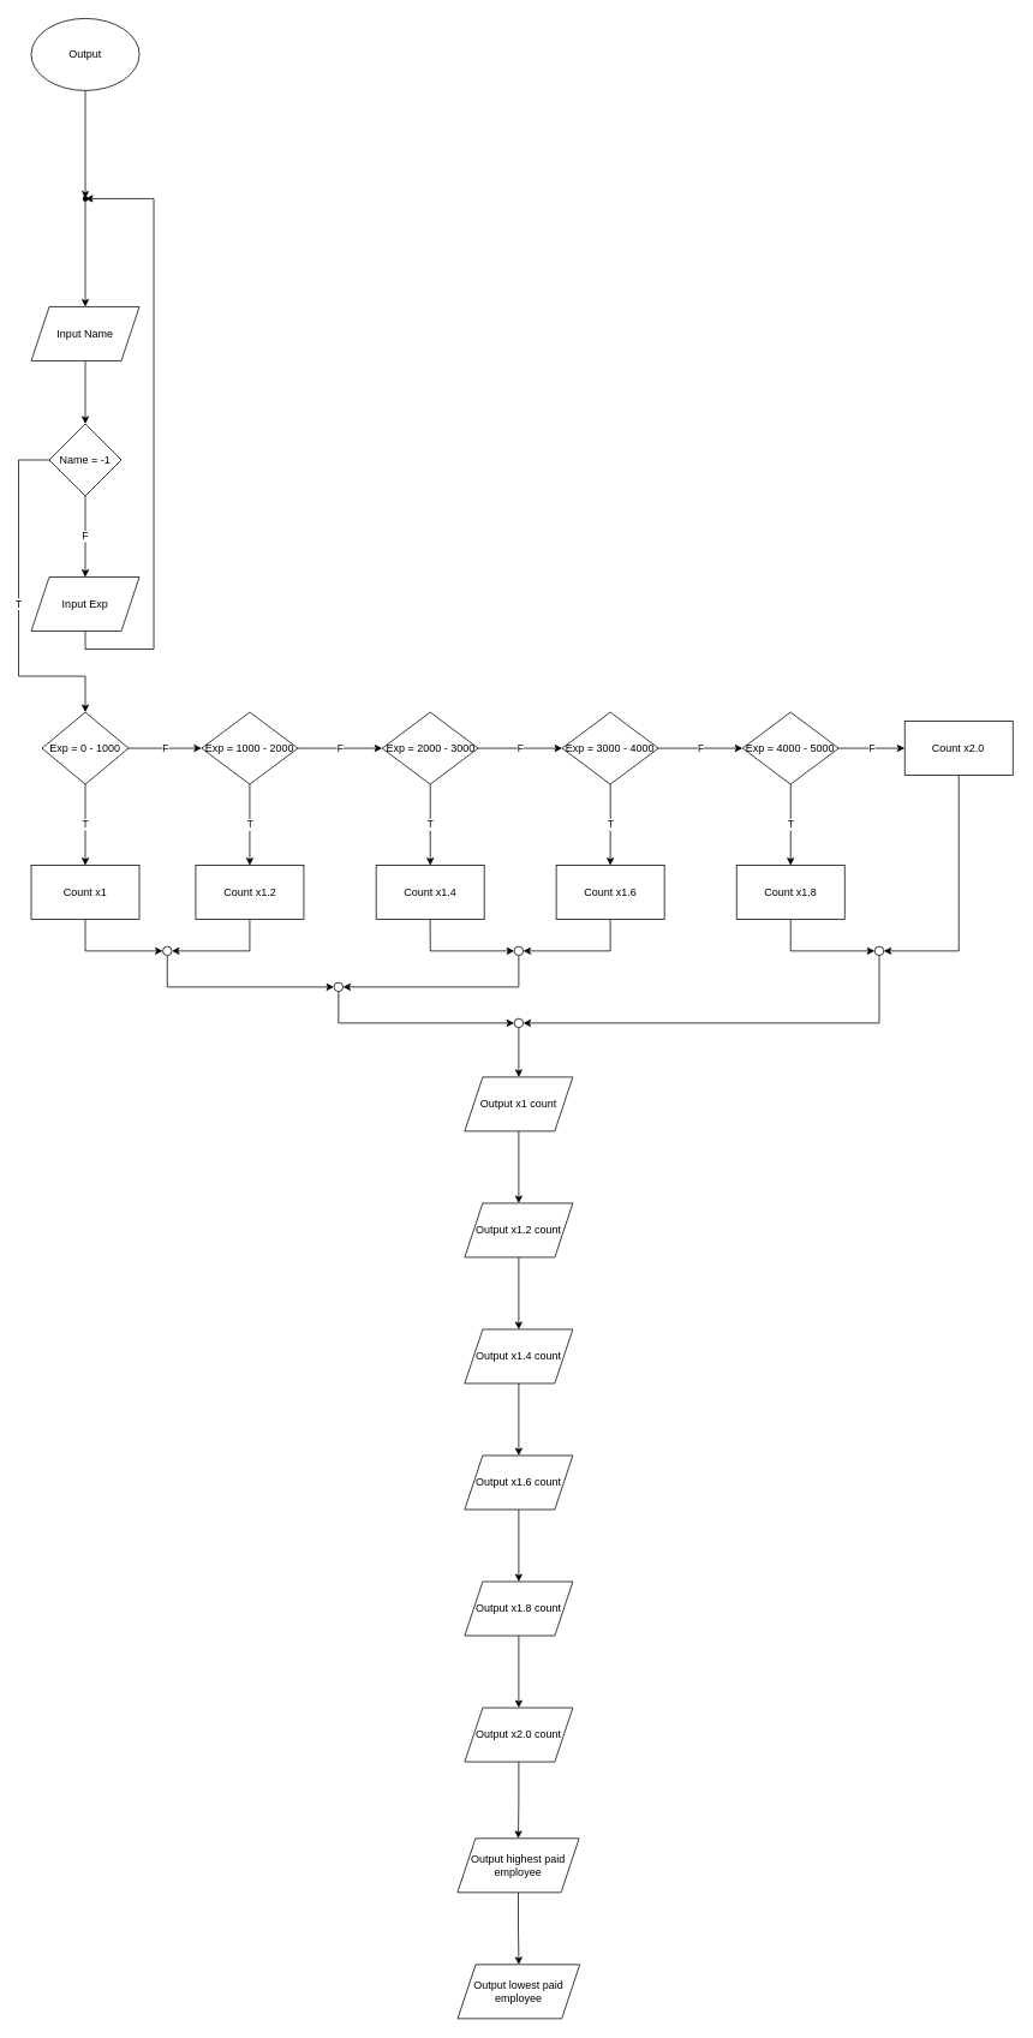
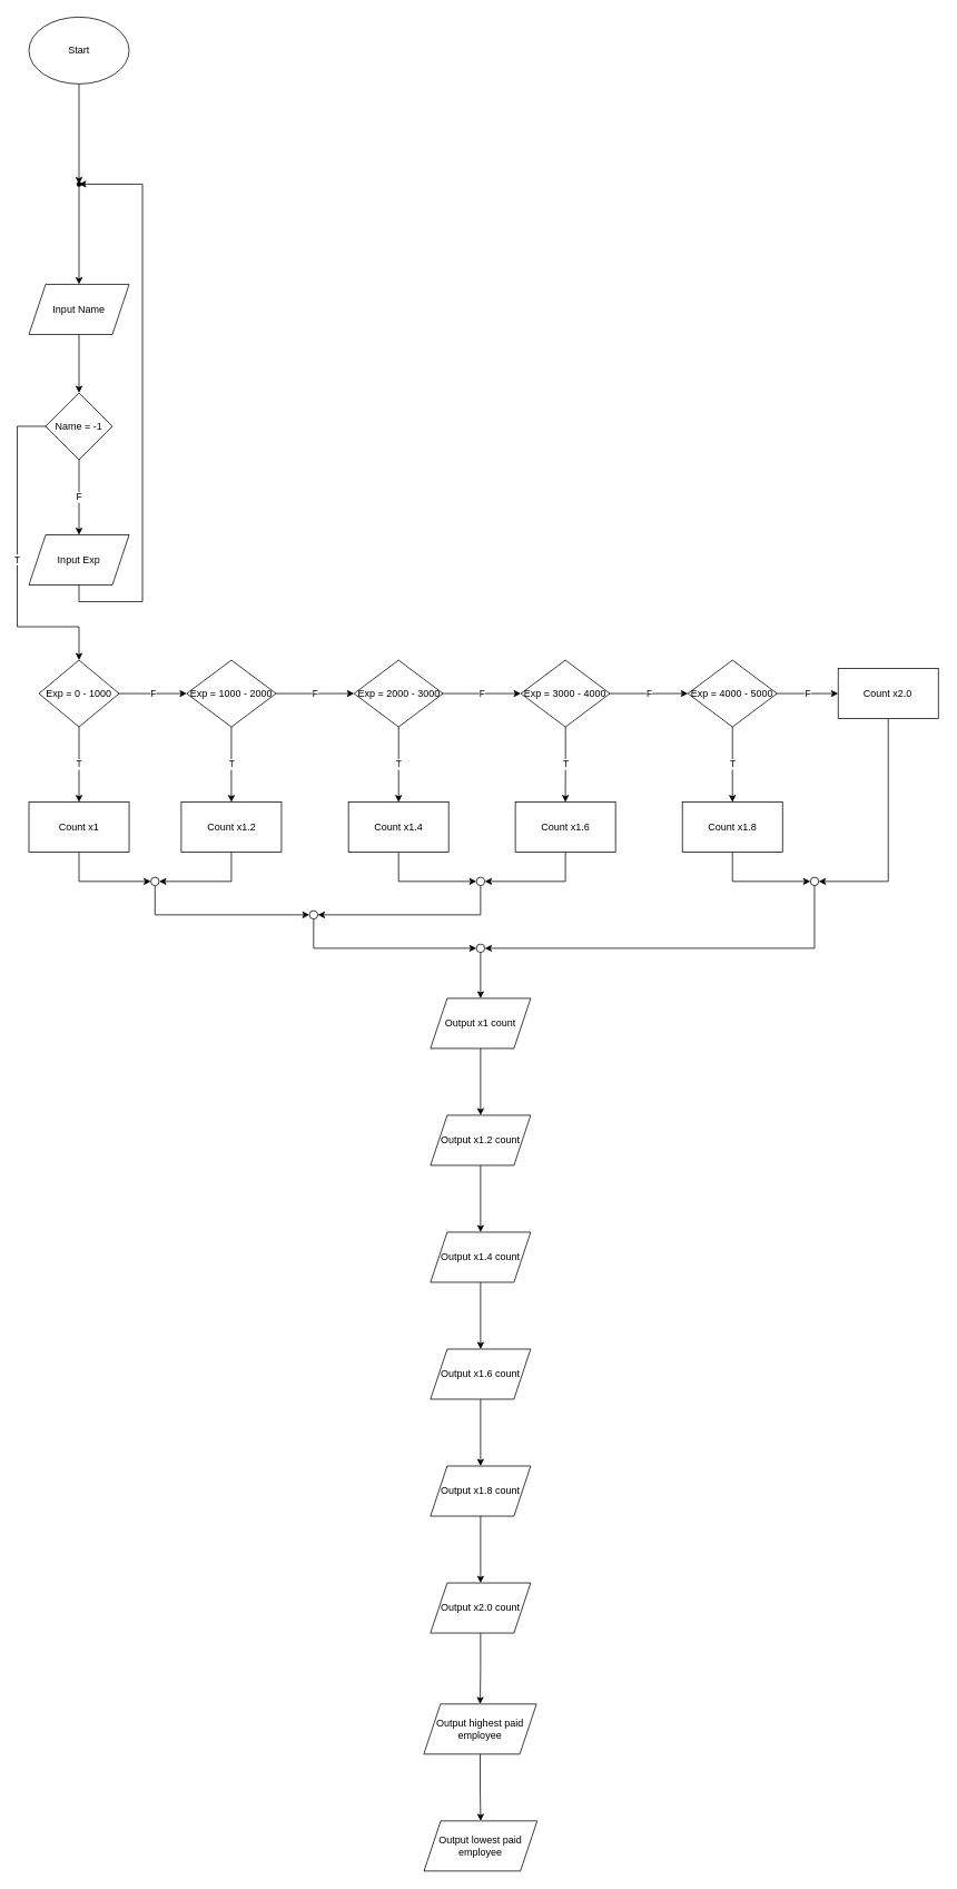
  <mxCell id="0" />
  <mxCell id="1" parent="0" />
  <mxCell id="2" value="" style="edgeStyle=orthogonalEdgeStyle;rounded=0;orthogonalLoop=1;jettySize=auto;html=1;" edge="1" parent="1" source="3" target="10"><mxGeometry relative="1" as="geometry" /></mxCell>
- <mxCell id="3" value="Output" style="ellipse;whiteSpace=wrap;html=1;" vertex="1" parent="1"><mxGeometry x="34" y="20" width="120" height="80" as="geometry" /></mxCell>
+ <mxCell id="3" value="Start" style="ellipse;whiteSpace=wrap;html=1;" vertex="1" parent="1"><mxGeometry x="34" y="20" width="120" height="80" as="geometry" /></mxCell>
  <mxCell id="4" value="" style="edgeStyle=orthogonalEdgeStyle;rounded=0;orthogonalLoop=1;jettySize=auto;html=1;" edge="1" parent="1" source="5" target="8"><mxGeometry relative="1" as="geometry" /></mxCell>
  <mxCell id="5" value="Input Name" style="shape=parallelogram;perimeter=parallelogramPerimeter;whiteSpace=wrap;html=1;fixedSize=1;" vertex="1" parent="1"><mxGeometry x="34" y="340" width="120" height="60" as="geometry" /></mxCell>
  <mxCell id="6" value="F" style="edgeStyle=orthogonalEdgeStyle;rounded=0;orthogonalLoop=1;jettySize=auto;html=1;" edge="1" parent="1" source="8" target="11"><mxGeometry relative="1" as="geometry" /></mxCell>
  <mxCell id="7" value="T" style="edgeStyle=orthogonalEdgeStyle;rounded=0;orthogonalLoop=1;jettySize=auto;html=1;exitX=0;exitY=0.5;exitDx=0;exitDy=0;entryX=0.5;entryY=0;entryDx=0;entryDy=0;" edge="1" parent="1" source="8" target="15"><mxGeometry relative="1" as="geometry"><Array as="points"><mxPoint x="20" y="510" /><mxPoint x="20" y="750" /><mxPoint x="94" y="750" /></Array></mxGeometry></mxCell>
  <mxCell id="8" value="Name = -1" style="rhombus;whiteSpace=wrap;html=1;" vertex="1" parent="1"><mxGeometry x="54" y="470" width="80" height="80" as="geometry" /></mxCell>
  <mxCell id="9" value="" style="edgeStyle=orthogonalEdgeStyle;rounded=0;orthogonalLoop=1;jettySize=auto;html=1;" edge="1" parent="1" source="10" target="5"><mxGeometry relative="1" as="geometry" /></mxCell>
  <mxCell id="10" value="" style="shape=waypoint;sketch=0;size=6;pointerEvents=1;points=[];fillColor=default;resizable=0;rotatable=0;perimeter=centerPerimeter;snapToPoint=1;" vertex="1" parent="1"><mxGeometry x="84" y="210" width="20" height="20" as="geometry" /></mxCell>
  <mxCell id="11" value="Input Exp" style="shape=parallelogram;perimeter=parallelogramPerimeter;whiteSpace=wrap;html=1;fixedSize=1;" vertex="1" parent="1"><mxGeometry x="34" y="640" width="120" height="60" as="geometry" /></mxCell>
  <mxCell id="12" style="edgeStyle=orthogonalEdgeStyle;rounded=0;orthogonalLoop=1;jettySize=auto;html=1;exitX=0.5;exitY=1;exitDx=0;exitDy=0;entryX=0.98;entryY=0.22;entryDx=0;entryDy=0;entryPerimeter=0;" edge="1" parent="1" source="11" target="10"><mxGeometry relative="1" as="geometry"><Array as="points"><mxPoint x="94" y="720" /><mxPoint x="170" y="720" /><mxPoint x="170" y="220" /></Array></mxGeometry></mxCell>
  <mxCell id="13" value="F" style="edgeStyle=orthogonalEdgeStyle;rounded=0;orthogonalLoop=1;jettySize=auto;html=1;" edge="1" parent="1" source="15" target="18"><mxGeometry relative="1" as="geometry" /></mxCell>
  <mxCell id="14" value="T" style="edgeStyle=orthogonalEdgeStyle;rounded=0;orthogonalLoop=1;jettySize=auto;html=1;" edge="1" parent="1" source="15" target="29"><mxGeometry relative="1" as="geometry" /></mxCell>
  <mxCell id="15" value="Exp = 0 - 1000" style="rhombus;whiteSpace=wrap;html=1;" vertex="1" parent="1"><mxGeometry x="46" y="790" width="96" height="80" as="geometry" /></mxCell>
  <mxCell id="16" value="F" style="edgeStyle=orthogonalEdgeStyle;rounded=0;orthogonalLoop=1;jettySize=auto;html=1;" edge="1" parent="1" source="18" target="21"><mxGeometry relative="1" as="geometry" /></mxCell>
  <mxCell id="17" value="T" style="edgeStyle=orthogonalEdgeStyle;rounded=0;orthogonalLoop=1;jettySize=auto;html=1;" edge="1" parent="1" source="18" target="31"><mxGeometry relative="1" as="geometry" /></mxCell>
  <mxCell id="18" value="Exp = 1000 - 2000" style="rhombus;whiteSpace=wrap;html=1;" vertex="1" parent="1"><mxGeometry x="223" y="790" width="107" height="80" as="geometry" /></mxCell>
  <mxCell id="19" value="F" style="edgeStyle=orthogonalEdgeStyle;rounded=0;orthogonalLoop=1;jettySize=auto;html=1;" edge="1" parent="1" source="21" target="24"><mxGeometry relative="1" as="geometry" /></mxCell>
  <mxCell id="20" value="T" style="edgeStyle=orthogonalEdgeStyle;rounded=0;orthogonalLoop=1;jettySize=auto;html=1;" edge="1" parent="1" source="21" target="33"><mxGeometry relative="1" as="geometry" /></mxCell>
  <mxCell id="21" value="Exp = 2000 - 3000" style="rhombus;whiteSpace=wrap;html=1;" vertex="1" parent="1"><mxGeometry x="423.5" y="790" width="106.5" height="80" as="geometry" /></mxCell>
  <mxCell id="22" value="F" style="edgeStyle=orthogonalEdgeStyle;rounded=0;orthogonalLoop=1;jettySize=auto;html=1;" edge="1" parent="1" source="24" target="27"><mxGeometry relative="1" as="geometry" /></mxCell>
  <mxCell id="23" value="T" style="edgeStyle=orthogonalEdgeStyle;rounded=0;orthogonalLoop=1;jettySize=auto;html=1;" edge="1" parent="1" source="24" target="35"><mxGeometry relative="1" as="geometry" /></mxCell>
  <mxCell id="24" value="Exp = 3000 - 4000" style="rhombus;whiteSpace=wrap;html=1;" vertex="1" parent="1"><mxGeometry x="623.25" y="790" width="106.75" height="80" as="geometry" /></mxCell>
  <mxCell id="25" value="T" style="edgeStyle=orthogonalEdgeStyle;rounded=0;orthogonalLoop=1;jettySize=auto;html=1;" edge="1" parent="1" source="27" target="37"><mxGeometry relative="1" as="geometry" /></mxCell>
  <mxCell id="26" value="F" style="edgeStyle=orthogonalEdgeStyle;rounded=0;orthogonalLoop=1;jettySize=auto;html=1;" edge="1" parent="1" source="27" target="39"><mxGeometry relative="1" as="geometry" /></mxCell>
  <mxCell id="27" value="Exp = 4000 - 5000" style="rhombus;whiteSpace=wrap;html=1;" vertex="1" parent="1"><mxGeometry x="823.38" y="790" width="106.63" height="80" as="geometry" /></mxCell>
  <mxCell id="28" style="edgeStyle=orthogonalEdgeStyle;rounded=0;orthogonalLoop=1;jettySize=auto;html=1;exitX=0.5;exitY=1;exitDx=0;exitDy=0;entryX=0;entryY=0.5;entryDx=0;entryDy=0;" edge="1" parent="1" source="29" target="41"><mxGeometry relative="1" as="geometry" /></mxCell>
  <mxCell id="29" value="Count x1" style="whiteSpace=wrap;html=1;" vertex="1" parent="1"><mxGeometry x="34" y="960" width="120" height="60" as="geometry" /></mxCell>
  <mxCell id="30" style="edgeStyle=orthogonalEdgeStyle;rounded=0;orthogonalLoop=1;jettySize=auto;html=1;exitX=0.5;exitY=1;exitDx=0;exitDy=0;entryX=1;entryY=0.5;entryDx=0;entryDy=0;" edge="1" parent="1" source="31" target="41"><mxGeometry relative="1" as="geometry" /></mxCell>
  <mxCell id="31" value="Count x1.2" style="whiteSpace=wrap;html=1;" vertex="1" parent="1"><mxGeometry x="216.5" y="960" width="120" height="60" as="geometry" /></mxCell>
  <mxCell id="32" style="edgeStyle=orthogonalEdgeStyle;rounded=0;orthogonalLoop=1;jettySize=auto;html=1;exitX=0.5;exitY=1;exitDx=0;exitDy=0;entryX=0;entryY=0.5;entryDx=0;entryDy=0;" edge="1" parent="1" source="33" target="43"><mxGeometry relative="1" as="geometry" /></mxCell>
  <mxCell id="33" value="Count x1.4" style="whiteSpace=wrap;html=1;" vertex="1" parent="1"><mxGeometry x="416.75" y="960" width="120" height="60" as="geometry" /></mxCell>
  <mxCell id="34" style="edgeStyle=orthogonalEdgeStyle;rounded=0;orthogonalLoop=1;jettySize=auto;html=1;exitX=0.5;exitY=1;exitDx=0;exitDy=0;entryX=1;entryY=0.5;entryDx=0;entryDy=0;" edge="1" parent="1" source="35" target="43"><mxGeometry relative="1" as="geometry" /></mxCell>
  <mxCell id="35" value="Count x1.6" style="whiteSpace=wrap;html=1;" vertex="1" parent="1"><mxGeometry x="616.625" y="960" width="120" height="60" as="geometry" /></mxCell>
  <mxCell id="36" style="edgeStyle=orthogonalEdgeStyle;rounded=0;orthogonalLoop=1;jettySize=auto;html=1;exitX=0.5;exitY=1;exitDx=0;exitDy=0;entryX=0;entryY=0.5;entryDx=0;entryDy=0;" edge="1" parent="1" source="37" target="45"><mxGeometry relative="1" as="geometry" /></mxCell>
  <mxCell id="37" value="Count x1.8" style="whiteSpace=wrap;html=1;" vertex="1" parent="1"><mxGeometry x="816.695" y="960" width="120" height="60" as="geometry" /></mxCell>
  <mxCell id="38" style="edgeStyle=orthogonalEdgeStyle;rounded=0;orthogonalLoop=1;jettySize=auto;html=1;exitX=0.5;exitY=1;exitDx=0;exitDy=0;entryX=1;entryY=0.5;entryDx=0;entryDy=0;" edge="1" parent="1" source="39" target="45"><mxGeometry relative="1" as="geometry" /></mxCell>
  <mxCell id="39" value="Count x2.0" style="whiteSpace=wrap;html=1;" vertex="1" parent="1"><mxGeometry x="1003.325" y="800" width="120" height="60" as="geometry" /></mxCell>
  <mxCell id="40" style="edgeStyle=orthogonalEdgeStyle;rounded=0;orthogonalLoop=1;jettySize=auto;html=1;exitX=0.5;exitY=1;exitDx=0;exitDy=0;entryX=0;entryY=0.5;entryDx=0;entryDy=0;" edge="1" parent="1" source="41" target="47"><mxGeometry relative="1" as="geometry" /></mxCell>
  <mxCell id="41" value="" style="ellipse;whiteSpace=wrap;html=1;aspect=fixed;" vertex="1" parent="1"><mxGeometry x="180" y="1050" width="10" height="10" as="geometry" /></mxCell>
  <mxCell id="42" style="edgeStyle=orthogonalEdgeStyle;rounded=0;orthogonalLoop=1;jettySize=auto;html=1;exitX=0.5;exitY=1;exitDx=0;exitDy=0;entryX=1;entryY=0.5;entryDx=0;entryDy=0;" edge="1" parent="1" source="43" target="47"><mxGeometry relative="1" as="geometry" /></mxCell>
  <mxCell id="43" value="" style="ellipse;whiteSpace=wrap;html=1;aspect=fixed;" vertex="1" parent="1"><mxGeometry x="570" y="1050" width="10" height="10" as="geometry" /></mxCell>
  <mxCell id="44" style="edgeStyle=orthogonalEdgeStyle;rounded=0;orthogonalLoop=1;jettySize=auto;html=1;exitX=0.5;exitY=1;exitDx=0;exitDy=0;entryX=1;entryY=0.5;entryDx=0;entryDy=0;" edge="1" parent="1" source="45" target="49"><mxGeometry relative="1" as="geometry" /></mxCell>
  <mxCell id="45" value="" style="ellipse;whiteSpace=wrap;html=1;aspect=fixed;" vertex="1" parent="1"><mxGeometry x="970" y="1050" width="10" height="10" as="geometry" /></mxCell>
  <mxCell id="46" style="edgeStyle=orthogonalEdgeStyle;rounded=0;orthogonalLoop=1;jettySize=auto;html=1;exitX=0.5;exitY=1;exitDx=0;exitDy=0;entryX=0;entryY=0.5;entryDx=0;entryDy=0;" edge="1" parent="1" source="47" target="49"><mxGeometry relative="1" as="geometry" /></mxCell>
  <mxCell id="47" value="" style="ellipse;whiteSpace=wrap;html=1;aspect=fixed;" vertex="1" parent="1"><mxGeometry x="370" y="1090" width="10" height="10" as="geometry" /></mxCell>
  <mxCell id="48" value="" style="edgeStyle=orthogonalEdgeStyle;rounded=0;orthogonalLoop=1;jettySize=auto;html=1;" edge="1" parent="1" source="49" target="51"><mxGeometry relative="1" as="geometry" /></mxCell>
  <mxCell id="49" value="" style="ellipse;whiteSpace=wrap;html=1;aspect=fixed;" vertex="1" parent="1"><mxGeometry x="570" y="1130" width="10" height="10" as="geometry" /></mxCell>
  <mxCell id="50" value="" style="edgeStyle=orthogonalEdgeStyle;rounded=0;orthogonalLoop=1;jettySize=auto;html=1;" edge="1" parent="1" source="51" target="53"><mxGeometry relative="1" as="geometry" /></mxCell>
  <mxCell id="51" value="Output x1 count" style="shape=parallelogram;perimeter=parallelogramPerimeter;whiteSpace=wrap;html=1;fixedSize=1;" vertex="1" parent="1"><mxGeometry x="515" y="1195" width="120" height="60" as="geometry" /></mxCell>
  <mxCell id="52" value="" style="edgeStyle=orthogonalEdgeStyle;rounded=0;orthogonalLoop=1;jettySize=auto;html=1;" edge="1" parent="1" source="53" target="55"><mxGeometry relative="1" as="geometry" /></mxCell>
  <mxCell id="53" value="Output x1.2 count" style="shape=parallelogram;perimeter=parallelogramPerimeter;whiteSpace=wrap;html=1;fixedSize=1;" vertex="1" parent="1"><mxGeometry x="515" y="1335" width="120" height="60" as="geometry" /></mxCell>
  <mxCell id="54" value="" style="edgeStyle=orthogonalEdgeStyle;rounded=0;orthogonalLoop=1;jettySize=auto;html=1;" edge="1" parent="1" source="55" target="57"><mxGeometry relative="1" as="geometry" /></mxCell>
  <mxCell id="55" value="Output x1.4 count" style="shape=parallelogram;perimeter=parallelogramPerimeter;whiteSpace=wrap;html=1;fixedSize=1;" vertex="1" parent="1"><mxGeometry x="515" y="1475" width="120" height="60" as="geometry" /></mxCell>
  <mxCell id="56" value="" style="edgeStyle=orthogonalEdgeStyle;rounded=0;orthogonalLoop=1;jettySize=auto;html=1;" edge="1" parent="1" source="57" target="59"><mxGeometry relative="1" as="geometry" /></mxCell>
  <mxCell id="57" value="Output x1.6 count" style="shape=parallelogram;perimeter=parallelogramPerimeter;whiteSpace=wrap;html=1;fixedSize=1;" vertex="1" parent="1"><mxGeometry x="515" y="1615" width="120" height="60" as="geometry" /></mxCell>
  <mxCell id="58" value="" style="edgeStyle=orthogonalEdgeStyle;rounded=0;orthogonalLoop=1;jettySize=auto;html=1;" edge="1" parent="1" source="59" target="61"><mxGeometry relative="1" as="geometry" /></mxCell>
  <mxCell id="59" value="Output x1.8 count" style="shape=parallelogram;perimeter=parallelogramPerimeter;whiteSpace=wrap;html=1;fixedSize=1;" vertex="1" parent="1"><mxGeometry x="515" y="1755" width="120" height="60" as="geometry" /></mxCell>
  <mxCell id="60" value="" style="edgeStyle=orthogonalEdgeStyle;rounded=0;orthogonalLoop=1;jettySize=auto;html=1;" edge="1" parent="1" source="61" target="63"><mxGeometry relative="1" as="geometry" /></mxCell>
  <mxCell id="61" value="Output x2.0 count" style="shape=parallelogram;perimeter=parallelogramPerimeter;whiteSpace=wrap;html=1;fixedSize=1;" vertex="1" parent="1"><mxGeometry x="515" y="1895" width="120" height="60" as="geometry" /></mxCell>
  <mxCell id="62" value="" style="edgeStyle=orthogonalEdgeStyle;rounded=0;orthogonalLoop=1;jettySize=auto;html=1;" edge="1" parent="1" source="63" target="64"><mxGeometry relative="1" as="geometry" /></mxCell>
  <mxCell id="63" value="Output highest paid employee" style="shape=parallelogram;perimeter=parallelogramPerimeter;whiteSpace=wrap;html=1;fixedSize=1;" vertex="1" parent="1"><mxGeometry x="507" y="2040" width="135" height="60" as="geometry" /></mxCell>
  <mxCell id="64" value="Output lowest paid employee" style="shape=parallelogram;perimeter=parallelogramPerimeter;whiteSpace=wrap;html=1;fixedSize=1;" vertex="1" parent="1"><mxGeometry x="507.25" y="2180" width="135.5" height="60" as="geometry" /></mxCell>
